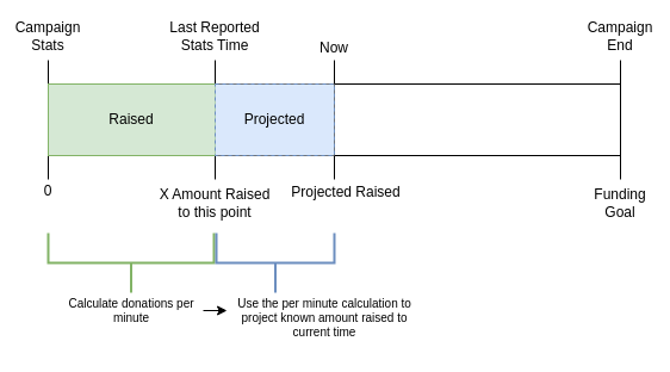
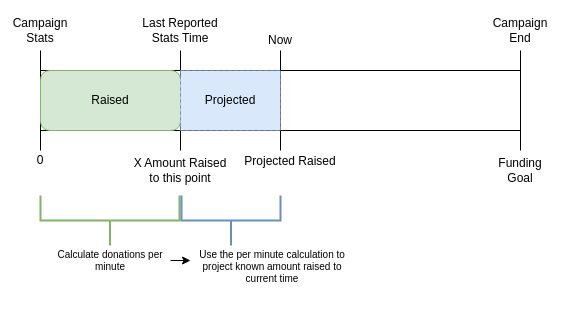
  <mxCell id="0" />
  <mxCell id="1" parent="0" />
  <mxCell id="2" value="" style="rounded=0;whiteSpace=wrap;html=1;" vertex="1" parent="1"><mxGeometry x="40" y="70" width="480" height="60" as="geometry" /></mxCell>
  <mxCell id="3" value="" style="endArrow=none;html=1;" edge="1" parent="1"><mxGeometry width="50" height="50" relative="1" as="geometry"><mxPoint x="40" y="150" as="sourcePoint" /><mxPoint x="40" y="50" as="targetPoint" /></mxGeometry></mxCell>
  <mxCell id="4" value="" style="endArrow=none;html=1;" edge="1" parent="1"><mxGeometry width="50" height="50" relative="1" as="geometry"><mxPoint x="520" y="150" as="sourcePoint" /><mxPoint x="520" y="50" as="targetPoint" /></mxGeometry></mxCell>
  <mxCell id="5" value="Campaign Stats" style="text;html=1;strokeColor=none;fillColor=none;align=center;verticalAlign=middle;whiteSpace=wrap;rounded=0;" vertex="1" parent="1"><mxGeometry x="20" y="20" width="40" height="20" as="geometry" /></mxCell>
  <mxCell id="6" value="Campaign End" style="text;html=1;strokeColor=none;fillColor=none;align=center;verticalAlign=middle;whiteSpace=wrap;rounded=0;" vertex="1" parent="1"><mxGeometry x="500" y="20" width="40" height="20" as="geometry" /></mxCell>
  <mxCell id="7" value="0" style="text;html=1;strokeColor=none;fillColor=none;align=center;verticalAlign=middle;whiteSpace=wrap;rounded=0;" vertex="1" parent="1"><mxGeometry x="20" y="150" width="40" height="20" as="geometry" /></mxCell>
  <mxCell id="8" value="Funding Goal" style="text;html=1;strokeColor=none;fillColor=none;align=center;verticalAlign=middle;whiteSpace=wrap;rounded=0;" vertex="1" parent="1"><mxGeometry x="500" y="160" width="40" height="20" as="geometry" /></mxCell>
  <mxCell id="9" value="" style="endArrow=none;html=1;" edge="1" parent="1"><mxGeometry width="50" height="50" relative="1" as="geometry"><mxPoint x="180" y="150" as="sourcePoint" /><mxPoint x="180" y="50" as="targetPoint" /></mxGeometry></mxCell>
- <mxCell id="10" value="Raised" style="rounded=0;whiteSpace=wrap;html=1;fillColor=#d5e8d4;strokeColor=#82b366;" vertex="1" parent="1"><mxGeometry x="40" y="70" width="140" height="60" as="geometry" /></mxCell>
+ <mxCell id="10" value="Raised" style="whiteSpace=wrap;html=1;fillColor=#d5e8d4;strokeColor=#82b366;rounded=1;" vertex="1" parent="1"><mxGeometry x="40" y="70" width="140" height="60" as="geometry" /></mxCell>
  <mxCell id="11" value="&lt;div&gt;Last Reported&lt;/div&gt;&lt;div&gt;Stats Time&lt;br&gt;&lt;/div&gt;" style="text;html=1;strokeColor=none;fillColor=none;align=center;verticalAlign=middle;whiteSpace=wrap;rounded=0;" vertex="1" parent="1"><mxGeometry x="130" y="20" width="100" height="20" as="geometry" /></mxCell>
  <mxCell id="12" value="X Amount Raised to this point" style="text;html=1;strokeColor=none;fillColor=none;align=center;verticalAlign=middle;whiteSpace=wrap;rounded=0;" vertex="1" parent="1"><mxGeometry x="130" y="160" width="100" height="20" as="geometry" /></mxCell>
  <mxCell id="13" value="" style="endArrow=none;html=1;" edge="1" parent="1"><mxGeometry width="50" height="50" relative="1" as="geometry"><mxPoint x="280" y="150" as="sourcePoint" /><mxPoint x="280" y="50" as="targetPoint" /></mxGeometry></mxCell>
  <mxCell id="14" value="Now" style="text;html=1;strokeColor=none;fillColor=none;align=center;verticalAlign=middle;whiteSpace=wrap;rounded=0;" vertex="1" parent="1"><mxGeometry x="260" y="30" width="40" height="20" as="geometry" /></mxCell>
  <mxCell id="15" value="Projected" style="rounded=0;whiteSpace=wrap;html=1;fillColor=#dae8fc;strokeColor=#6c8ebf;dashed=1;" vertex="1" parent="1"><mxGeometry x="180" y="70" width="100" height="60" as="geometry" /></mxCell>
  <mxCell id="16" value="" style="strokeWidth=2;html=1;shape=mxgraph.flowchart.annotation_2;align=left;labelPosition=right;pointerEvents=1;rotation=-90;fillColor=#d5e8d4;strokeColor=#82b366;" vertex="1" parent="1"><mxGeometry x="84.5" y="150.5" width="50" height="139" as="geometry" /></mxCell>
  <mxCell id="17" value="Calculate donations per minute" style="text;html=1;strokeColor=none;fillColor=none;align=center;verticalAlign=middle;whiteSpace=wrap;rounded=0;fontSize=10;" vertex="1" parent="1"><mxGeometry x="50" y="250" width="120" height="20" as="geometry" /></mxCell>
  <mxCell id="18" value="" style="strokeWidth=2;html=1;shape=mxgraph.flowchart.annotation_2;align=left;labelPosition=right;pointerEvents=1;rotation=-90;fillColor=#dae8fc;strokeColor=#6c8ebf;" vertex="1" parent="1"><mxGeometry x="205.5" y="170.5" width="50" height="99" as="geometry" /></mxCell>
  <mxCell id="19" value="Use the per minute calculation to project known amount raised to current time" style="text;html=1;strokeColor=none;fillColor=none;align=center;verticalAlign=middle;whiteSpace=wrap;rounded=0;fontSize=10;" vertex="1" parent="1"><mxGeometry x="192" y="256" width="160" height="20" as="geometry" /></mxCell>
  <mxCell id="20" value="" style="endArrow=classic;html=1;fontSize=8;" edge="1" parent="1"><mxGeometry width="50" height="50" relative="1" as="geometry"><mxPoint x="170" y="260" as="sourcePoint" /><mxPoint x="190" y="260" as="targetPoint" /></mxGeometry></mxCell>
  <mxCell id="21" value="Projected Raised" style="text;html=1;strokeColor=none;fillColor=none;align=center;verticalAlign=middle;whiteSpace=wrap;rounded=0;" vertex="1" parent="1"><mxGeometry x="240" y="150.5" width="100" height="20" as="geometry" /></mxCell>
